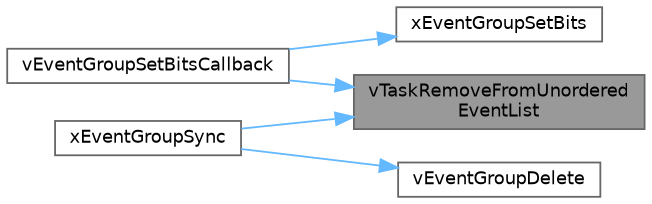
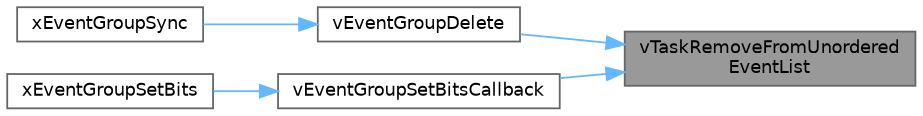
  digraph {
    rankdir=RL
    node [color=grey40 fillcolor=white fontname=Helvetica fontsize=10 shape=box style=filled]
    edge [color=steelblue1 dir=back fontname=Helvetica fontsize=10 labelfontname=Helvetica labelfontsize=10 style=solid]
    n1 [color=gray40 fillcolor=grey60 fontcolor=black height=0.2 label="vTaskRemoveFromUnordered\lEventList" width=0.4]
    n2 [height=0.2 label=vEventGroupDelete width=0.4]
    n3 [height=0.2 label=vEventGroupSetBitsCallback width=0.4]
    n4 [height=0.2 label=xEventGroupSync width=0.4]
    n5 [height=0.2 label=xEventGroupSetBits width=0.4]
-   n1 -> n4
+   n1 -> n2
    n1 -> n3
    n2 -> n4
-   n5 -> n3
+   n3 -> n5
  }
